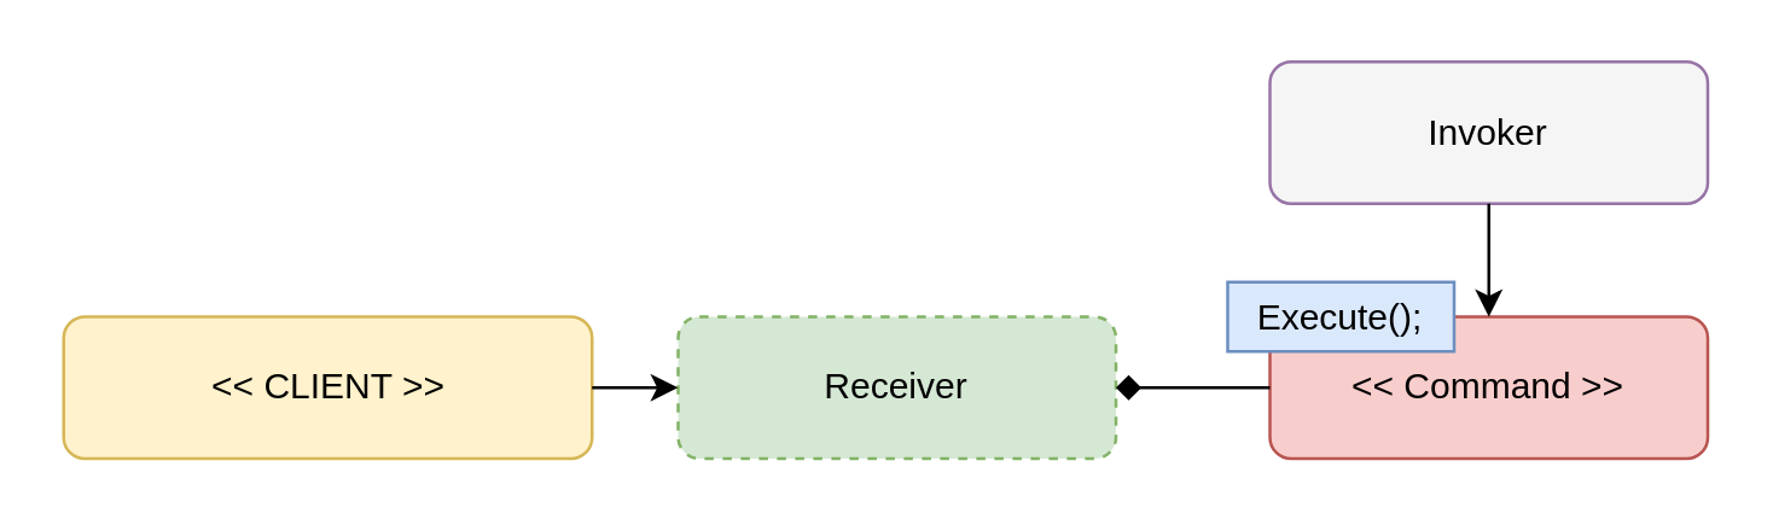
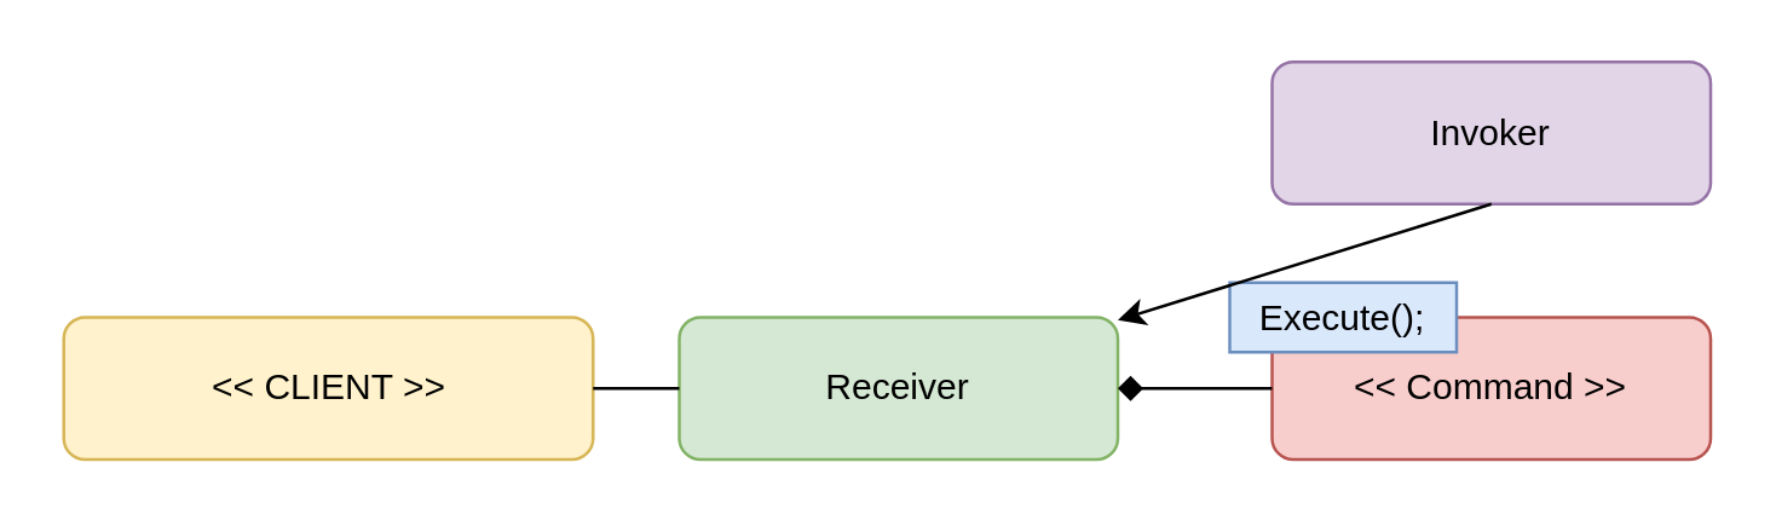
  <mxCell id="0" />
  <mxCell id="1" parent="0" />
- <mxCell id="2" value="Invoker" style="rounded=1;whiteSpace=wrap;html=1;fillColor=#f5f5f5;strokeColor=#9673a6;" vertex="1" parent="1"><mxGeometry x="420" y="20" width="145" height="47" as="geometry" /></mxCell>
+ <mxCell id="2" value="Invoker" style="rounded=1;whiteSpace=wrap;html=1;fillColor=#e1d5e7;strokeColor=#9673a6;" vertex="1" parent="1"><mxGeometry x="420" y="20" width="145" height="47" as="geometry" /></mxCell>
  <mxCell id="3" value="&amp;lt;&amp;lt; Command &amp;gt;&amp;gt;" style="rounded=1;whiteSpace=wrap;html=1;fillColor=#f8cecc;strokeColor=#b85450;" vertex="1" parent="1"><mxGeometry x="420" y="104.5" width="145" height="47" as="geometry" /></mxCell>
- <mxCell id="4" value="Receiver" style="rounded=1;whiteSpace=wrap;html=1;fillColor=#d5e8d4;strokeColor=#82b366;dashed=1;" vertex="1" parent="1"><mxGeometry x="224" y="104.5" width="145" height="47" as="geometry" /></mxCell>
+ <mxCell id="4" value="Receiver" style="rounded=1;whiteSpace=wrap;html=1;fillColor=#d5e8d4;strokeColor=#82b366;" vertex="1" parent="1"><mxGeometry x="224" y="104.5" width="145" height="47" as="geometry" /></mxCell>
  <mxCell id="5" value="&amp;lt;&amp;lt; CLIENT &amp;gt;&amp;gt;" style="rounded=1;whiteSpace=wrap;html=1;fillColor=#fff2cc;strokeColor=#d6b656;" vertex="1" parent="1"><mxGeometry x="20.5" y="104.5" width="175" height="47" as="geometry" /></mxCell>
  <mxCell id="6" value="Execute();" style="rounded=0;whiteSpace=wrap;html=1;fillColor=#dae8fc;strokeColor=#6c8ebf;" vertex="1" parent="1"><mxGeometry x="406" y="93" width="75" height="23" as="geometry" /></mxCell>
- <mxCell id="7" value="" style="endArrow=classic;html=1;entryX=0.5;entryY=0;entryDx=0;entryDy=0;exitX=0.5;exitY=1;exitDx=0;exitDy=0;" edge="1" parent="1" source="2" target="3"><mxGeometry width="50" height="50" relative="1" as="geometry"><mxPoint x="31" y="569" as="sourcePoint" /><mxPoint x="81" y="519" as="targetPoint" /></mxGeometry></mxCell>
+ <mxCell id="7" value="" style="endArrow=classic;html=1;exitX=0.5;exitY=1;exitDx=0;exitDy=0;" edge="1" parent="1" source="2" target="4"><mxGeometry width="50" height="50" relative="1" as="geometry"><mxPoint x="31" y="569" as="sourcePoint" /><mxPoint x="81" y="519" as="targetPoint" /></mxGeometry></mxCell>
  <mxCell id="8" value="" style="endArrow=diamond;html=1;entryX=1;entryY=0.5;entryDx=0;entryDy=0;exitX=0;exitY=0.5;exitDx=0;exitDy=0;" edge="1" parent="1" source="3" target="4"><mxGeometry width="50" height="50" relative="1" as="geometry"><mxPoint x="31" y="569" as="sourcePoint" /><mxPoint x="81" y="519" as="targetPoint" /></mxGeometry></mxCell>
- <mxCell id="9" value="" style="endArrow=classic;html=1;entryX=0;entryY=0.5;entryDx=0;entryDy=0;exitX=1;exitY=0.5;exitDx=0;exitDy=0;" edge="1" parent="1" source="5" target="4"><mxGeometry width="50" height="50" relative="1" as="geometry"><mxPoint x="31" y="569" as="sourcePoint" /><mxPoint x="81" y="519" as="targetPoint" /></mxGeometry></mxCell>
+ <mxCell id="9" value="" style="endArrow=none;html=1;entryX=0;entryY=0.5;entryDx=0;entryDy=0;exitX=1;exitY=0.5;exitDx=0;exitDy=0;" edge="1" parent="1" source="5" target="4"><mxGeometry width="50" height="50" relative="1" as="geometry"><mxPoint x="31" y="569" as="sourcePoint" /><mxPoint x="81" y="519" as="targetPoint" /></mxGeometry></mxCell>
